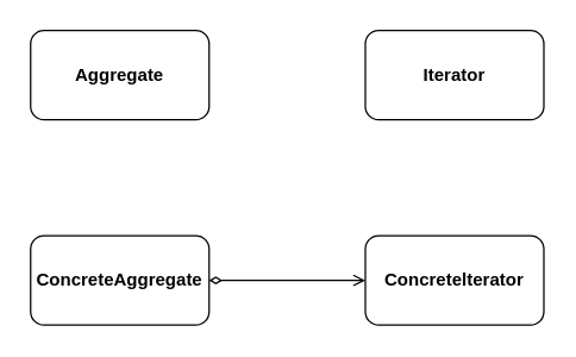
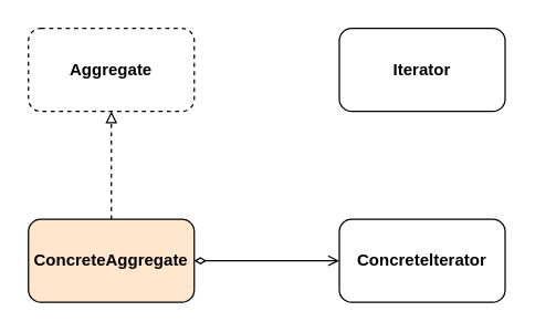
  <mxCell id="0" />
  <mxCell id="1" parent="0" />
- <mxCell id="2" value="Aggregate" style="rounded=1;whiteSpace=wrap;html=1;fontStyle=1" vertex="1" parent="1"><mxGeometry x="20" y="20" width="120" height="60" as="geometry" /></mxCell>
+ <mxCell id="2" value="Aggregate" style="rounded=1;whiteSpace=wrap;html=1;fontStyle=1;dashed=1;" vertex="1" parent="1"><mxGeometry x="20" y="20" width="120" height="60" as="geometry" /></mxCell>
+ <mxCell id="3" style="edgeStyle=orthogonalEdgeStyle;rounded=0;orthogonalLoop=1;jettySize=auto;html=1;exitX=0.5;exitY=0;exitDx=0;exitDy=0;entryX=0.5;entryY=1;entryDx=0;entryDy=0;dashed=1;endArrow=block;endFill=0;fontStyle=1" edge="1" parent="1" source="5" target="2"><mxGeometry relative="1" as="geometry" /></mxCell>
  <mxCell id="4" style="edgeStyle=orthogonalEdgeStyle;rounded=0;orthogonalLoop=1;jettySize=auto;html=1;exitX=1;exitY=0.5;exitDx=0;exitDy=0;endArrow=open;endFill=0;startArrow=diamondThin;startFill=0;fontStyle=1" edge="1" parent="1" source="5" target="6"><mxGeometry relative="1" as="geometry" /></mxCell>
- <mxCell id="5" value="ConcreteAggregate" style="rounded=1;whiteSpace=wrap;html=1;fontStyle=1" vertex="1" parent="1"><mxGeometry x="20" y="158" width="120" height="60" as="geometry" /></mxCell>
+ <mxCell id="5" value="ConcreteAggregate" style="rounded=1;whiteSpace=wrap;html=1;fontStyle=1;fillColor=#ffe6cc;" vertex="1" parent="1"><mxGeometry x="20" y="158" width="120" height="60" as="geometry" /></mxCell>
  <mxCell id="6" value="Concretelterator" style="rounded=1;whiteSpace=wrap;html=1;fontStyle=1" vertex="1" parent="1"><mxGeometry x="245" y="158" width="120" height="60" as="geometry" /></mxCell>
  <mxCell id="7" value="Iterator" style="rounded=1;whiteSpace=wrap;html=1;fontStyle=1" vertex="1" parent="1"><mxGeometry x="245" y="20" width="120" height="60" as="geometry" /></mxCell>
